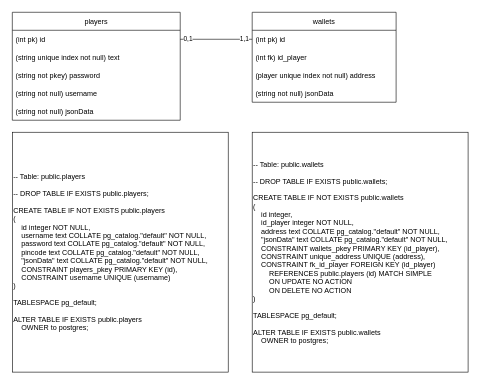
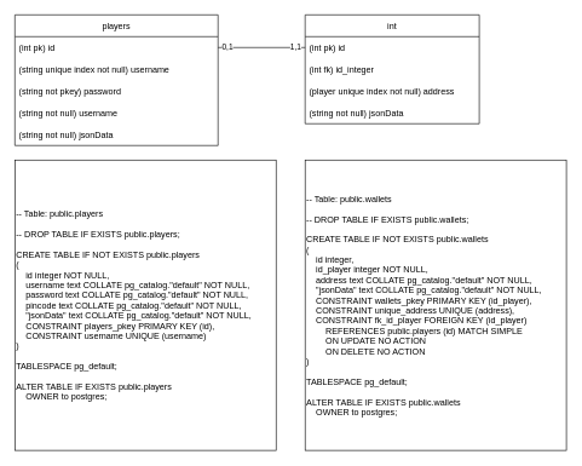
  <mxCell id="0" />
  <mxCell id="1" parent="0" />
  <mxCell id="2" value="players" style="swimlane;fontStyle=0;childLayout=stackLayout;horizontal=1;startSize=30;horizontalStack=0;resizeParent=1;resizeParentMax=0;resizeLast=0;collapsible=1;marginBottom=0;" vertex="1" parent="1"><mxGeometry x="20" y="20" width="280" height="180" as="geometry" /></mxCell>
  <mxCell id="3" value="(int pk) id" style="text;strokeColor=none;fillColor=none;align=left;verticalAlign=middle;spacingLeft=4;spacingRight=4;overflow=hidden;points=[[0,0.5],[1,0.5]];portConstraint=eastwest;rotatable=0;" vertex="1" parent="2"><mxGeometry y="30" width="280" height="30" as="geometry" /></mxCell>
- <mxCell id="4" value="(string unique index not null) text" style="text;strokeColor=none;fillColor=none;align=left;verticalAlign=middle;spacingLeft=4;spacingRight=4;overflow=hidden;points=[[0,0.5],[1,0.5]];portConstraint=eastwest;rotatable=0;" vertex="1" parent="2"><mxGeometry y="60" width="280" height="30" as="geometry" /></mxCell>
+ <mxCell id="4" value="(string unique index not null) username" style="text;strokeColor=none;fillColor=none;align=left;verticalAlign=middle;spacingLeft=4;spacingRight=4;overflow=hidden;points=[[0,0.5],[1,0.5]];portConstraint=eastwest;rotatable=0;" vertex="1" parent="2"><mxGeometry y="60" width="280" height="30" as="geometry" /></mxCell>
  <mxCell id="5" value="(string not pkey) password" style="text;strokeColor=none;fillColor=none;align=left;verticalAlign=middle;spacingLeft=4;spacingRight=4;overflow=hidden;points=[[0,0.5],[1,0.5]];portConstraint=eastwest;rotatable=0;" vertex="1" parent="2"><mxGeometry y="90" width="280" height="30" as="geometry" /></mxCell>
  <mxCell id="6" value="(string not null) username" style="text;strokeColor=none;fillColor=none;align=left;verticalAlign=middle;spacingLeft=4;spacingRight=4;overflow=hidden;points=[[0,0.5],[1,0.5]];portConstraint=eastwest;rotatable=0;" vertex="1" parent="2"><mxGeometry y="120" width="280" height="30" as="geometry" /></mxCell>
  <mxCell id="7" value="(string not null) jsonData" style="text;strokeColor=none;fillColor=none;align=left;verticalAlign=middle;spacingLeft=4;spacingRight=4;overflow=hidden;points=[[0,0.5],[1,0.5]];portConstraint=eastwest;rotatable=0;" vertex="1" parent="2"><mxGeometry y="150" width="280" height="30" as="geometry" /></mxCell>
- <mxCell id="8" value="wallets" style="swimlane;fontStyle=0;childLayout=stackLayout;horizontal=1;startSize=30;horizontalStack=0;resizeParent=1;resizeParentMax=0;resizeLast=0;collapsible=1;marginBottom=0;" vertex="1" parent="1"><mxGeometry x="420" y="20" width="240" height="150" as="geometry" /></mxCell>
+ <mxCell id="8" value="int" style="swimlane;fontStyle=0;childLayout=stackLayout;horizontal=1;startSize=30;horizontalStack=0;resizeParent=1;resizeParentMax=0;resizeLast=0;collapsible=1;marginBottom=0;" vertex="1" parent="1"><mxGeometry x="420" y="20" width="240" height="150" as="geometry" /></mxCell>
  <mxCell id="9" value="(int pk) id" style="text;strokeColor=none;fillColor=none;align=left;verticalAlign=middle;spacingLeft=4;spacingRight=4;overflow=hidden;points=[[0,0.5],[1,0.5]];portConstraint=eastwest;rotatable=0;" vertex="1" parent="8"><mxGeometry y="30" width="240" height="30" as="geometry" /></mxCell>
- <mxCell id="10" value="(int fk) id_player" style="text;strokeColor=none;fillColor=none;align=left;verticalAlign=middle;spacingLeft=4;spacingRight=4;overflow=hidden;points=[[0,0.5],[1,0.5]];portConstraint=eastwest;rotatable=0;" vertex="1" parent="8"><mxGeometry y="60" width="240" height="30" as="geometry" /></mxCell>
+ <mxCell id="10" value="(int fk) id_integer" style="text;strokeColor=none;fillColor=none;align=left;verticalAlign=middle;spacingLeft=4;spacingRight=4;overflow=hidden;points=[[0,0.5],[1,0.5]];portConstraint=eastwest;rotatable=0;" vertex="1" parent="8"><mxGeometry y="60" width="240" height="30" as="geometry" /></mxCell>
  <mxCell id="11" value="(player unique index not null) address" style="text;strokeColor=none;fillColor=none;align=left;verticalAlign=middle;spacingLeft=4;spacingRight=4;overflow=hidden;points=[[0,0.5],[1,0.5]];portConstraint=eastwest;rotatable=0;" vertex="1" parent="8"><mxGeometry y="90" width="240" height="30" as="geometry" /></mxCell>
  <mxCell id="12" value="(string not null) jsonData" style="text;strokeColor=none;fillColor=none;align=left;verticalAlign=middle;spacingLeft=4;spacingRight=4;overflow=hidden;points=[[0,0.5],[1,0.5]];portConstraint=eastwest;rotatable=0;" vertex="1" parent="8"><mxGeometry y="120" width="240" height="30" as="geometry" /></mxCell>
  <mxCell id="13" value="" style="endArrow=none;html=1;rounded=0;exitX=1;exitY=0.5;exitDx=0;exitDy=0;entryX=0;entryY=0.5;entryDx=0;entryDy=0;" edge="1" parent="1" source="3" target="9"><mxGeometry width="50" height="50" relative="1" as="geometry"><mxPoint x="390" y="170" as="sourcePoint" /><mxPoint x="440" y="120" as="targetPoint" /></mxGeometry></mxCell>
  <mxCell id="14" value="0,1" style="edgeLabel;html=1;align=center;verticalAlign=middle;resizable=0;points=[];" vertex="1" connectable="0" parent="13"><mxGeometry x="-0.8" y="1" relative="1" as="geometry"><mxPoint as="offset" /></mxGeometry></mxCell>
  <mxCell id="15" value="1,1" style="edgeLabel;html=1;align=center;verticalAlign=middle;resizable=0;points=[];" vertex="1" connectable="0" parent="13"><mxGeometry x="0.767" y="1" relative="1" as="geometry"><mxPoint as="offset" /></mxGeometry></mxCell>
  <mxCell id="16" value="-- Table: public.players&#10;&#10;-- DROP TABLE IF EXISTS public.players;&#10;&#10;CREATE TABLE IF NOT EXISTS public.players&#10;(&#10;    id integer NOT NULL,&#10;    username text COLLATE pg_catalog.&quot;default&quot; NOT NULL,&#10;    password text COLLATE pg_catalog.&quot;default&quot; NOT NULL,&#10;    pincode text COLLATE pg_catalog.&quot;default&quot; NOT NULL,&#10;    &quot;jsonData&quot; text COLLATE pg_catalog.&quot;default&quot; NOT NULL,&#10;    CONSTRAINT players_pkey PRIMARY KEY (id),&#10;    CONSTRAINT username UNIQUE (username)&#10;)&#10;&#10;TABLESPACE pg_default;&#10;&#10;ALTER TABLE IF EXISTS public.players&#10;    OWNER to postgres;" style="rounded=0;align=left;" vertex="1" parent="1"><mxGeometry x="20" y="220" width="360" height="400" as="geometry" /></mxCell>
  <mxCell id="17" value="-- Table: public.wallets&#10;&#10;-- DROP TABLE IF EXISTS public.wallets;&#10;&#10;CREATE TABLE IF NOT EXISTS public.wallets&#10;(&#10;    id integer,&#10;    id_player integer NOT NULL,&#10;    address text COLLATE pg_catalog.&quot;default&quot; NOT NULL,&#10;    &quot;jsonData&quot; text COLLATE pg_catalog.&quot;default&quot; NOT NULL,&#10;    CONSTRAINT wallets_pkey PRIMARY KEY (id_player),&#10;    CONSTRAINT unique_address UNIQUE (address),&#10;    CONSTRAINT fk_id_player FOREIGN KEY (id_player)&#10;        REFERENCES public.players (id) MATCH SIMPLE&#10;        ON UPDATE NO ACTION&#10;        ON DELETE NO ACTION&#10;)&#10;&#10;TABLESPACE pg_default;&#10;&#10;ALTER TABLE IF EXISTS public.wallets&#10;    OWNER to postgres;" style="rounded=0;align=left;" vertex="1" parent="1"><mxGeometry x="420" y="220" width="360" height="400" as="geometry" /></mxCell>
